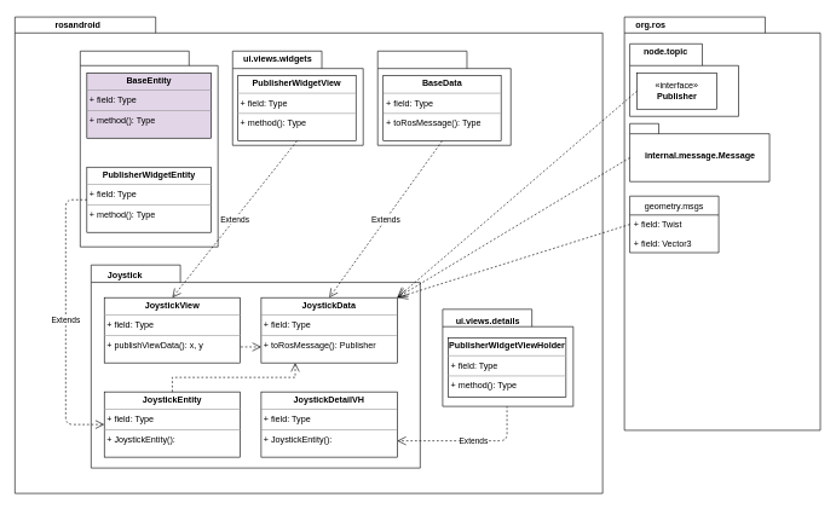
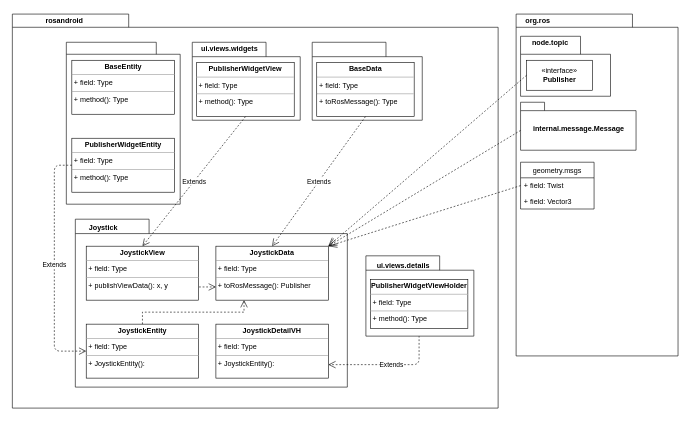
  <mxCell id="0" />
  <mxCell id="1" parent="0" />
  <mxCell id="2" value="" style="group" vertex="1" connectable="0" parent="1"><mxGeometry x="60" y="20" width="795.83" height="660" as="geometry" /></mxCell>
  <mxCell id="3" value="" style="shape=folder;fontStyle=1;spacingTop=10;tabWidth=194;tabHeight=22;tabPosition=left;html=1;rounded=0;shadow=0;comic=0;labelBackgroundColor=none;strokeWidth=1;fillColor=none;fontFamily=Verdana;fontSize=10;align=center;" parent="2" vertex="1"><mxGeometry x="-40" y="3" width="810" height="657" as="geometry" /></mxCell>
  <mxCell id="4" value="" style="group" vertex="1" connectable="0" parent="2"><mxGeometry x="65.0" y="345" width="664.521" height="310" as="geometry" /></mxCell>
  <mxCell id="5" value="" style="shape=folder;fontStyle=1;spacingTop=10;tabWidth=123;tabHeight=24;tabPosition=left;html=1;rounded=0;shadow=0;comic=0;labelBackgroundColor=none;strokeColor=#000000;strokeWidth=1;fillColor=#ffffff;fontFamily=Verdana;fontSize=10;fontColor=#000000;align=center;" parent="4" vertex="1"><mxGeometry width="453.562" height="280" as="geometry" /></mxCell>
  <mxCell id="6" value="&lt;p style=&quot;margin: 0px ; margin-top: 4px ; text-align: center&quot;&gt;&lt;b&gt;JoystickView&lt;/b&gt;&lt;/p&gt;&lt;hr size=&quot;1&quot;&gt;&lt;p style=&quot;margin: 0px ; margin-left: 4px&quot;&gt;+ field: Type&lt;/p&gt;&lt;hr size=&quot;1&quot;&gt;&lt;p style=&quot;margin: 0px ; margin-left: 4px&quot;&gt;+ publishViewData(): x, y&lt;/p&gt;" style="verticalAlign=top;align=left;overflow=fill;fontSize=12;fontFamily=Helvetica;html=1;" vertex="1" parent="4"><mxGeometry x="18.166" y="45" width="187.519" height="90" as="geometry" /></mxCell>
  <mxCell id="7" value="&lt;p style=&quot;margin: 0px ; margin-top: 4px ; text-align: center&quot;&gt;&lt;b&gt;JoystickData&lt;/b&gt;&lt;/p&gt;&lt;hr size=&quot;1&quot;&gt;&lt;p style=&quot;margin: 0px ; margin-left: 4px&quot;&gt;+ field: Type&lt;/p&gt;&lt;hr size=&quot;1&quot;&gt;&lt;p style=&quot;margin: 0px ; margin-left: 4px&quot;&gt;+ toRosMessage(): Publisher&amp;nbsp;&lt;/p&gt;" style="verticalAlign=top;align=left;overflow=fill;fontSize=12;fontFamily=Helvetica;html=1;" vertex="1" parent="4"><mxGeometry x="234.399" y="45" width="187.519" height="90" as="geometry" /></mxCell>
  <mxCell id="8" value="Joystick" style="text;align=center;fontStyle=1;verticalAlign=middle;spacingLeft=3;spacingRight=3;strokeColor=none;rotatable=0;points=[[0,0.5],[1,0.5]];portConstraint=eastwest;" vertex="1" parent="4"><mxGeometry width="93.76" height="26" as="geometry" /></mxCell>
  <mxCell id="9" style="edgeStyle=elbowEdgeStyle;rounded=0;html=1;dashed=1;labelBackgroundColor=none;startFill=0;endArrow=open;endFill=0;endSize=10;fontFamily=Verdana;fontSize=10;elbow=vertical;entryX=0;entryY=0.75;entryDx=0;entryDy=0;" edge="1" parent="4" target="7"><mxGeometry relative="1" as="geometry"><mxPoint x="206.271" y="113" as="sourcePoint" /><mxPoint x="768.242" y="130" as="targetPoint" /></mxGeometry></mxCell>
  <mxCell id="10" value="&lt;p style=&quot;margin: 0px ; margin-top: 4px ; text-align: center&quot;&gt;&lt;b&gt;JoystickEntity&lt;/b&gt;&lt;/p&gt;&lt;hr size=&quot;1&quot;&gt;&lt;p style=&quot;margin: 0px ; margin-left: 4px&quot;&gt;+ field: Type&lt;/p&gt;&lt;hr size=&quot;1&quot;&gt;&lt;p style=&quot;margin: 0px ; margin-left: 4px&quot;&gt;+ JoystickEntity():&amp;nbsp;&lt;/p&gt;" style="verticalAlign=top;align=left;overflow=fill;fontSize=12;fontFamily=Helvetica;html=1;" vertex="1" parent="4"><mxGeometry x="18.166" y="175" width="187.519" height="90" as="geometry" /></mxCell>
  <mxCell id="11" style="edgeStyle=orthogonalEdgeStyle;rounded=0;html=1;dashed=1;labelBackgroundColor=none;startFill=0;endArrow=open;endFill=0;endSize=10;fontFamily=Verdana;fontSize=10;elbow=vertical;exitX=0.5;exitY=0;exitDx=0;exitDy=0;entryX=0.25;entryY=1;entryDx=0;entryDy=0;" edge="1" parent="4" source="10" target="7"><mxGeometry relative="1" as="geometry"><mxPoint x="216.271" y="123" as="sourcePoint" /><mxPoint x="317.26" y="130" as="targetPoint" /></mxGeometry></mxCell>
  <mxCell id="12" value="&lt;p style=&quot;margin: 0px ; margin-top: 4px ; text-align: center&quot;&gt;&lt;b&gt;JoystickDetailVH&lt;/b&gt;&lt;/p&gt;&lt;hr size=&quot;1&quot;&gt;&lt;p style=&quot;margin: 0px ; margin-left: 4px&quot;&gt;+ field: Type&lt;/p&gt;&lt;hr size=&quot;1&quot;&gt;&lt;p style=&quot;margin: 0px ; margin-left: 4px&quot;&gt;+ JoystickEntity():&amp;nbsp;&lt;/p&gt;" style="verticalAlign=top;align=left;overflow=fill;fontSize=12;fontFamily=Helvetica;html=1;" vertex="1" parent="4"><mxGeometry x="234.396" y="175" width="187.519" height="90" as="geometry" /></mxCell>
  <mxCell id="13" value="rosandroid" style="text;align=center;fontStyle=1;verticalAlign=middle;spacingLeft=3;spacingRight=3;strokeColor=none;rotatable=0;points=[[0,0.5],[1,0.5]];portConstraint=eastwest;" vertex="1" parent="2"><mxGeometry width="93.76" height="26" as="geometry" /></mxCell>
  <mxCell id="14" value="" style="group" vertex="1" connectable="0" parent="2"><mxGeometry x="49.996" y="50" width="189.863" height="270" as="geometry" /></mxCell>
  <mxCell id="15" value="" style="shape=folder;fontStyle=1;spacingTop=10;tabWidth=150;tabHeight=20;tabPosition=left;html=1;rounded=0;shadow=0;comic=0;labelBackgroundColor=none;strokeWidth=1;fontFamily=Verdana;fontSize=10;align=center;" vertex="1" parent="14"><mxGeometry width="189.86" height="270" as="geometry" /></mxCell>
- <mxCell id="16" value="&lt;p style=&quot;margin: 0px ; margin-top: 4px ; text-align: center&quot;&gt;&lt;b&gt;BaseEntity&lt;/b&gt;&lt;/p&gt;&lt;hr size=&quot;1&quot;&gt;&lt;p style=&quot;margin: 0px ; margin-left: 4px&quot;&gt;+ field: Type&lt;/p&gt;&lt;hr size=&quot;1&quot;&gt;&lt;p style=&quot;margin: 0px ; margin-left: 4px&quot;&gt;+ method(): Type&lt;/p&gt;" style="verticalAlign=top;align=left;overflow=fill;fontSize=12;fontFamily=Helvetica;html=1;fillColor=#e1d5e7;" vertex="1" parent="14"><mxGeometry x="9.175" y="30" width="171.52" height="90" as="geometry" /></mxCell>
+ <mxCell id="16" value="&lt;p style=&quot;margin: 0px ; margin-top: 4px ; text-align: center&quot;&gt;&lt;b&gt;BaseEntity&lt;/b&gt;&lt;/p&gt;&lt;hr size=&quot;1&quot;&gt;&lt;p style=&quot;margin: 0px ; margin-left: 4px&quot;&gt;+ field: Type&lt;/p&gt;&lt;hr size=&quot;1&quot;&gt;&lt;p style=&quot;margin: 0px ; margin-left: 4px&quot;&gt;+ method(): Type&lt;/p&gt;" style="verticalAlign=top;align=left;overflow=fill;fontSize=12;fontFamily=Helvetica;html=1;" vertex="1" parent="14"><mxGeometry x="9.175" y="30" width="171.52" height="90" as="geometry" /></mxCell>
  <mxCell id="17" value="&lt;p style=&quot;margin: 0px ; margin-top: 4px ; text-align: center&quot;&gt;&lt;b&gt;PublisherWidgetEntity&lt;/b&gt;&lt;/p&gt;&lt;hr size=&quot;1&quot;&gt;&lt;p style=&quot;margin: 0px ; margin-left: 4px&quot;&gt;+ field: Type&lt;/p&gt;&lt;hr size=&quot;1&quot;&gt;&lt;p style=&quot;margin: 0px ; margin-left: 4px&quot;&gt;+ method(): Type&lt;/p&gt;" style="verticalAlign=top;align=left;overflow=fill;fontSize=12;fontFamily=Helvetica;html=1;" vertex="1" parent="14"><mxGeometry x="9.175" y="160" width="171.52" height="90" as="geometry" /></mxCell>
  <mxCell id="18" value="Extends" style="endArrow=open;endSize=10;endFill=0;html=1;shadow=0;sketch=0;dashed=1;edgeStyle=orthogonalEdgeStyle;entryX=0;entryY=0.5;entryDx=0;entryDy=0;exitX=0;exitY=0.5;exitDx=0;exitDy=0;" edge="1" parent="2" source="17" target="10"><mxGeometry width="160" relative="1" as="geometry"><mxPoint x="336.158" y="184" as="sourcePoint" /><mxPoint x="148" y="530" as="targetPoint" /><Array as="points"><mxPoint x="30" y="255" /><mxPoint x="30" y="565" /></Array></mxGeometry></mxCell>
  <mxCell id="19" value="" style="group" vertex="1" connectable="0" parent="2"><mxGeometry x="460" y="50" width="183.5" height="130" as="geometry" /></mxCell>
  <mxCell id="20" value="" style="shape=folder;fontStyle=1;spacingTop=10;tabWidth=123;tabHeight=24;tabPosition=left;html=1;rounded=0;shadow=0;comic=0;labelBackgroundColor=none;strokeWidth=1;fontFamily=Verdana;fontSize=10;align=center;" vertex="1" parent="19"><mxGeometry width="183.5" height="130" as="geometry" /></mxCell>
  <mxCell id="21" value="&lt;p style=&quot;margin: 0px ; margin-top: 4px ; text-align: center&quot;&gt;&lt;b&gt;BaseData&lt;/b&gt;&lt;/p&gt;&lt;hr size=&quot;1&quot;&gt;&lt;p style=&quot;margin: 0px ; margin-left: 4px&quot;&gt;+ field: Type&lt;/p&gt;&lt;hr size=&quot;1&quot;&gt;&lt;p style=&quot;margin: 0px ; margin-left: 4px&quot;&gt;+ toRosMessage(): Type&lt;/p&gt;" style="verticalAlign=top;align=left;overflow=fill;fontSize=12;fontFamily=Helvetica;html=1;" vertex="1" parent="19"><mxGeometry x="7.54" y="34" width="162.46" height="90" as="geometry" /></mxCell>
  <mxCell id="22" value="Extends" style="endArrow=open;endSize=10;endFill=0;html=1;exitX=0.5;exitY=1;exitDx=0;exitDy=0;entryX=0.5;entryY=0;entryDx=0;entryDy=0;rounded=1;shadow=0;sketch=0;dashed=1;" edge="1" parent="2" source="21" target="7"><mxGeometry width="160" relative="1" as="geometry"><mxPoint x="161.5" y="188.5" as="sourcePoint" /><mxPoint x="205.5" y="305" as="targetPoint" /></mxGeometry></mxCell>
  <mxCell id="23" value="Extends" style="endArrow=open;endSize=10;endFill=0;html=1;shadow=0;sketch=0;dashed=1;edgeStyle=orthogonalEdgeStyle;entryX=1;entryY=0.75;entryDx=0;entryDy=0;exitX=0.5;exitY=1;exitDx=0;exitDy=0;" edge="1" parent="2" source="26" target="12"><mxGeometry width="160" relative="1" as="geometry"><mxPoint x="39.171" y="189" as="sourcePoint" /><mxPoint x="128.166" y="499" as="targetPoint" /><Array as="points"><mxPoint x="638" y="588" /></Array></mxGeometry></mxCell>
  <mxCell id="24" value="" style="group;rotation=90;" vertex="1" connectable="0" parent="2"><mxGeometry x="516.52" y="360" width="213" height="191.13" as="geometry" /></mxCell>
  <mxCell id="25" value="" style="shape=folder;fontStyle=1;spacingTop=10;tabWidth=123;tabHeight=24;tabPosition=left;html=1;rounded=0;shadow=0;comic=0;labelBackgroundColor=none;strokeWidth=1;fontFamily=Verdana;fontSize=10;align=center;" vertex="1" parent="24"><mxGeometry x="33" y="46.06" width="180" height="133.94" as="geometry" /></mxCell>
  <mxCell id="26" value="&lt;p style=&quot;margin: 0px ; margin-top: 4px ; text-align: center&quot;&gt;&lt;b&gt;PublisherWidgetViewHolder&lt;/b&gt;&lt;/p&gt;&lt;hr size=&quot;1&quot;&gt;&lt;p style=&quot;margin: 0px ; margin-left: 4px&quot;&gt;+ field: Type&lt;/p&gt;&lt;hr size=&quot;1&quot;&gt;&lt;p style=&quot;margin: 0px ; margin-left: 4px&quot;&gt;+ method(): Type&lt;/p&gt;" style="verticalAlign=top;align=left;overflow=fill;fontSize=12;fontFamily=Helvetica;html=1;" vertex="1" parent="24"><mxGeometry x="40.39" y="85.56" width="162.61" height="81.74" as="geometry" /></mxCell>
  <mxCell id="27" value="ui.views.details" style="text;align=center;fontStyle=1;verticalAlign=middle;spacingLeft=3;spacingRight=3;strokeColor=none;rotatable=0;points=[[0,0.5],[1,0.5]];portConstraint=eastwest;" vertex="1" parent="24"><mxGeometry x="40.39" y="46.064" width="110" height="30.704" as="geometry" /></mxCell>
  <mxCell id="28" value="" style="group;rotation=90;" parent="1" vertex="1" connectable="0"><mxGeometry x="320" y="70" width="180" height="124.5" as="geometry" /></mxCell>
  <mxCell id="29" value="" style="shape=folder;fontStyle=1;spacingTop=10;tabWidth=123;tabHeight=24;tabPosition=left;html=1;rounded=0;shadow=0;comic=0;labelBackgroundColor=none;strokeWidth=1;fontFamily=Verdana;fontSize=10;align=center;" parent="28" vertex="1"><mxGeometry width="180" height="130" as="geometry" /></mxCell>
  <mxCell id="30" value="&lt;p style=&quot;margin: 0px ; margin-top: 4px ; text-align: center&quot;&gt;&lt;b&gt;PublisherWidgetView&lt;/b&gt;&lt;/p&gt;&lt;hr size=&quot;1&quot;&gt;&lt;p style=&quot;margin: 0px ; margin-left: 4px&quot;&gt;+ field: Type&lt;/p&gt;&lt;hr size=&quot;1&quot;&gt;&lt;p style=&quot;margin: 0px ; margin-left: 4px&quot;&gt;+ method(): Type&lt;/p&gt;" style="verticalAlign=top;align=left;overflow=fill;fontSize=12;fontFamily=Helvetica;html=1;" vertex="1" parent="28"><mxGeometry x="7.39" y="34" width="162.61" height="90" as="geometry" /></mxCell>
  <mxCell id="31" value="ui.views.widgets" style="text;align=center;fontStyle=1;verticalAlign=middle;spacingLeft=3;spacingRight=3;strokeColor=none;rotatable=0;points=[[0,0.5],[1,0.5]];portConstraint=eastwest;" vertex="1" parent="28"><mxGeometry x="7.39" width="110" height="20" as="geometry" /></mxCell>
  <mxCell id="32" value="Extends" style="endArrow=open;endSize=10;endFill=0;html=1;exitX=0.5;exitY=1;exitDx=0;exitDy=0;entryX=0.5;entryY=0;entryDx=0;entryDy=0;rounded=1;shadow=0;sketch=0;dashed=1;" edge="1" parent="1" source="30" target="6"><mxGeometry width="160" relative="1" as="geometry"><mxPoint x="560" y="270" as="sourcePoint" /><mxPoint x="720" y="270" as="targetPoint" /></mxGeometry></mxCell>
  <mxCell id="33" value="" style="group" vertex="1" connectable="0" parent="1"><mxGeometry x="860" y="20" width="270" height="573" as="geometry" /></mxCell>
  <mxCell id="34" value="" style="shape=folder;fontStyle=1;spacingTop=10;tabWidth=194;tabHeight=22;tabPosition=left;html=1;rounded=0;shadow=0;comic=0;labelBackgroundColor=none;strokeWidth=1;fillColor=none;fontFamily=Verdana;fontSize=10;align=center;" vertex="1" parent="33"><mxGeometry y="3" width="270" height="570" as="geometry" /></mxCell>
  <mxCell id="35" value="org.ros" style="text;align=center;fontStyle=1;verticalAlign=middle;spacingLeft=3;spacingRight=3;strokeColor=none;rotatable=0;points=[[0,0.5],[1,0.5]];portConstraint=eastwest;" vertex="1" parent="33"><mxGeometry x="20" width="32.877" height="26" as="geometry" /></mxCell>
  <mxCell id="36" value="internal.message.Message" style="shape=folder;fontStyle=1;spacingTop=10;tabWidth=40;tabHeight=14;tabPosition=left;html=1;" vertex="1" parent="33"><mxGeometry x="7.4" y="150" width="192.6" height="80" as="geometry" /></mxCell>
  <mxCell id="37" value="geometry.msgs" style="swimlane;fontStyle=0;childLayout=stackLayout;horizontal=1;startSize=26;fillColor=none;horizontalStack=0;resizeParent=1;resizeParentMax=0;resizeLast=0;collapsible=1;marginBottom=0;" vertex="1" parent="33"><mxGeometry x="7.4" y="250" width="122.6" height="78" as="geometry"><mxRectangle x="250" y="120" width="110" height="26" as="alternateBounds" /></mxGeometry></mxCell>
  <mxCell id="38" value="+ field: Twist" style="text;strokeColor=none;fillColor=none;align=left;verticalAlign=top;spacingLeft=4;spacingRight=4;overflow=hidden;rotatable=0;points=[[0,0.5],[1,0.5]];portConstraint=eastwest;" vertex="1" parent="37"><mxGeometry y="26" width="122.6" height="26" as="geometry" /></mxCell>
  <mxCell id="39" value="+ field: Vector3" style="text;strokeColor=none;fillColor=none;align=left;verticalAlign=top;spacingLeft=4;spacingRight=4;overflow=hidden;rotatable=0;points=[[0,0.5],[1,0.5]];portConstraint=eastwest;" vertex="1" parent="37"><mxGeometry y="52" width="122.6" height="26" as="geometry" /></mxCell>
  <mxCell id="40" value="" style="group" vertex="1" connectable="0" parent="33"><mxGeometry x="7.4" y="40" width="183.5" height="100" as="geometry" /></mxCell>
  <mxCell id="41" value="" style="shape=folder;fontStyle=1;spacingTop=10;tabWidth=100;tabHeight=30;tabPosition=left;html=1;rounded=0;shadow=0;comic=0;labelBackgroundColor=none;strokeWidth=1;fontFamily=Verdana;fontSize=10;align=center;" vertex="1" parent="40"><mxGeometry width="150" height="100" as="geometry" /></mxCell>
  <mxCell id="42" value="node.topic" style="text;align=center;fontStyle=1;verticalAlign=middle;spacingLeft=3;spacingRight=3;strokeColor=none;rotatable=0;points=[[0,0.5],[1,0.5]];portConstraint=eastwest;" vertex="1" parent="40"><mxGeometry x="23.501" width="52.429" height="20" as="geometry" /></mxCell>
  <mxCell id="43" value="«interface»&lt;br&gt;&lt;span style=&quot;font-weight: 700&quot;&gt;Publisher&lt;/span&gt;" style="html=1;" vertex="1" parent="40"><mxGeometry x="10" y="40" width="110" height="50" as="geometry" /></mxCell>
  <mxCell id="44" value="" style="endArrow=open;endFill=1;endSize=12;html=1;shadow=0;dashed=1;exitX=0;exitY=0.5;exitDx=0;exitDy=0;entryX=1;entryY=0;entryDx=0;entryDy=0;" edge="1" parent="1" source="43" target="7"><mxGeometry width="160" relative="1" as="geometry"><mxPoint x="867.4" y="117" as="sourcePoint" /><mxPoint x="730" y="370" as="targetPoint" /></mxGeometry></mxCell>
  <mxCell id="45" value="" style="endArrow=open;endFill=1;endSize=12;html=1;shadow=0;dashed=1;exitX=0;exitY=0;exitDx=0;exitDy=47;exitPerimeter=0;entryX=1;entryY=0;entryDx=0;entryDy=0;" edge="1" parent="1" source="36" target="7"><mxGeometry width="160" relative="1" as="geometry"><mxPoint x="877.4" y="127" as="sourcePoint" /><mxPoint x="505.556" y="315" as="targetPoint" /></mxGeometry></mxCell>
  <mxCell id="46" value="" style="endArrow=open;endFill=1;endSize=12;html=1;shadow=0;dashed=1;exitX=0;exitY=0.5;exitDx=0;exitDy=0;entryX=1;entryY=0;entryDx=0;entryDy=0;" edge="1" parent="1" source="38" target="7"><mxGeometry width="160" relative="1" as="geometry"><mxPoint x="877.4" y="227" as="sourcePoint" /><mxPoint x="550" y="315" as="targetPoint" /></mxGeometry></mxCell>
